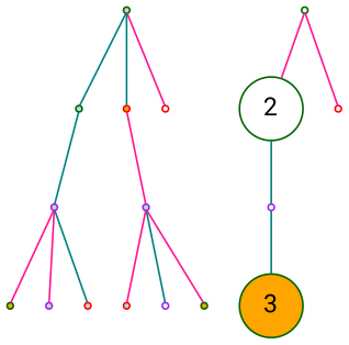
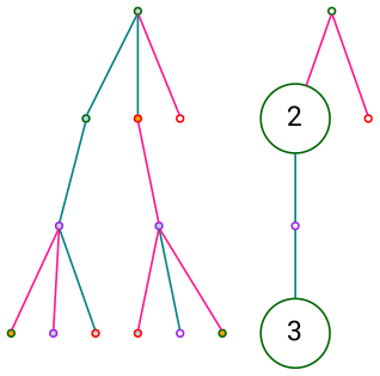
  graph {
    fontname="Roboto Mono"
    node [shape=point style=filled fillcolor=white color=darkgreen fontname="Roboto Mono"]
    edge [color=deeppink fontname="Roboto Mono"]
    a [fillcolor=lightgrey]
    b [fillcolor=lightblue]
    B [fillcolor=orange color=red]
    z [color=red]
    c [fillcolor=lightgrey color=purple]
    d [fillcolor=orange]
    e [fillcolor=lightgrey color=purple]
    f [fillcolor=lightgrey color=red]
    C [fillcolor=lightblue color=purple]
    D [fillcolor=lightblue color=red]
    E [color=purple]
    F [fillcolor=orange]
    a2
    n14 [label=2 shape=circle]
    z2 [color=red]
    c2 [color=purple]
-   n17 [label=3 shape=circle fillcolor=orange]
+   n17 [label=3 shape=circle]
    subgraph sub_1 {
      a
      b
      B
      z
      c
      d
      e
      f
      C
      D
      E
      F
    }
    subgraph sub_2 {
      a2
      n14
      z2
      c2
      n17
    }
    a -- b [color=teal]
    a -- B [color=teal]
    a -- z
    b -- c [color=teal]
    B -- C
    c -- d
    c -- e
    c -- f [color=teal]
    C -- D
    C -- E [color=teal]
    C -- F
    a2 -- n14
    a2 -- z2
    n14 -- c2 [color=teal]
    c2 -- n17 [color=teal]
  }
